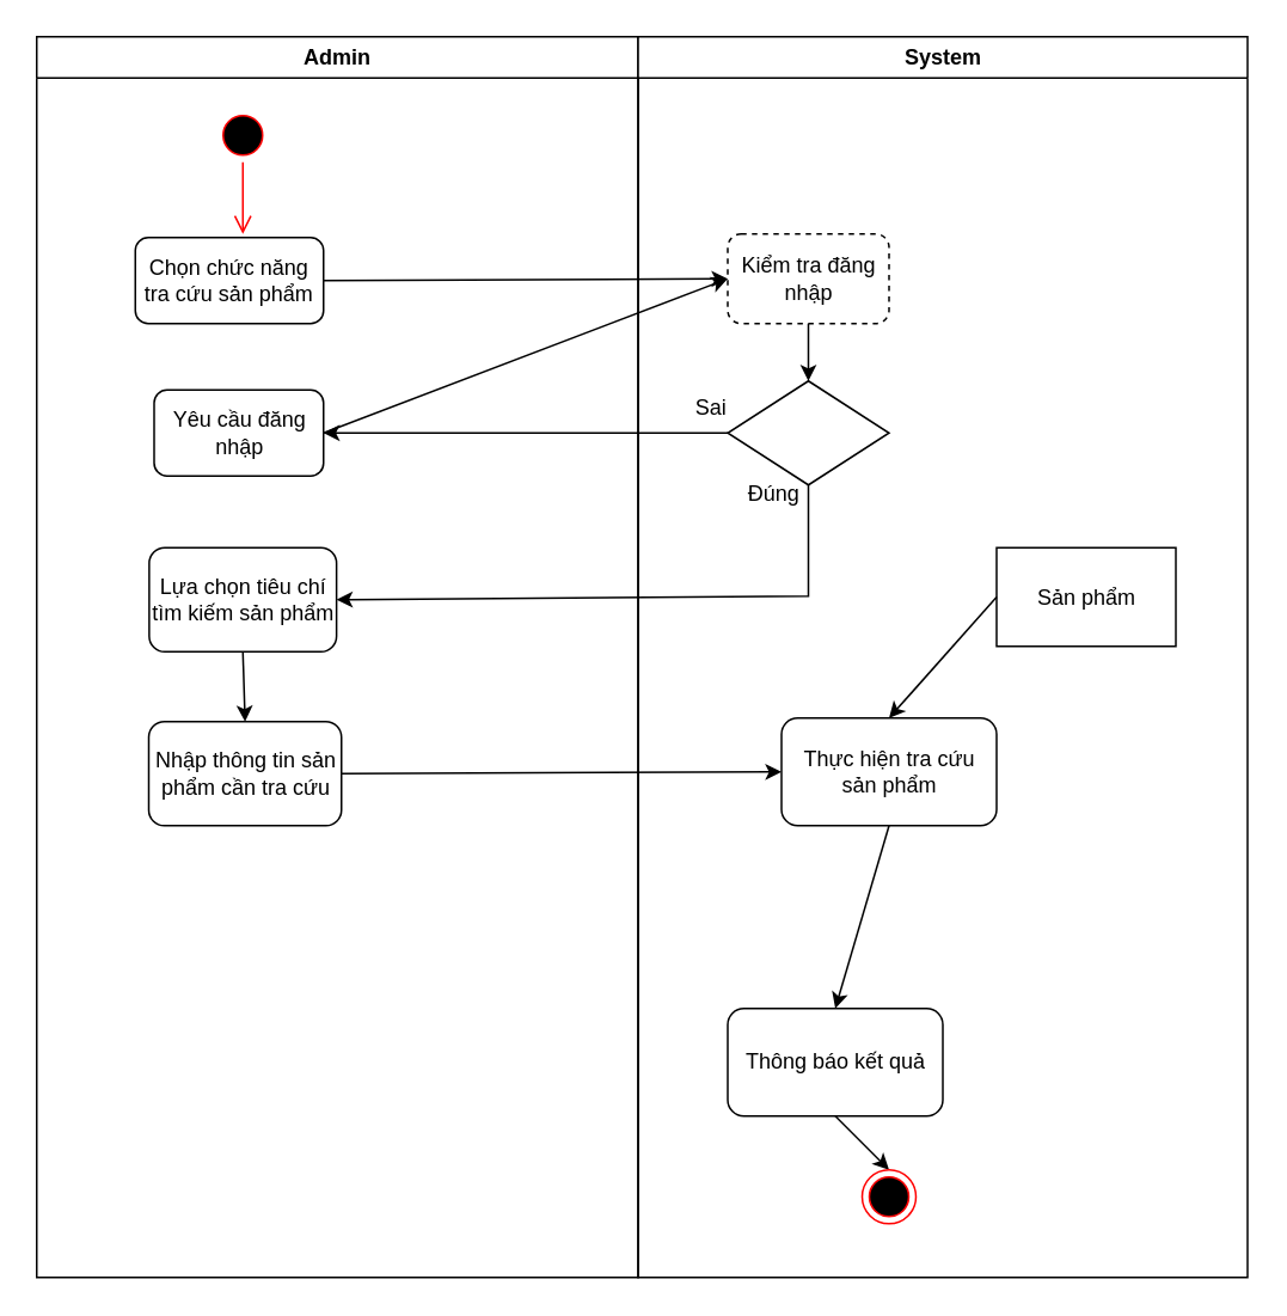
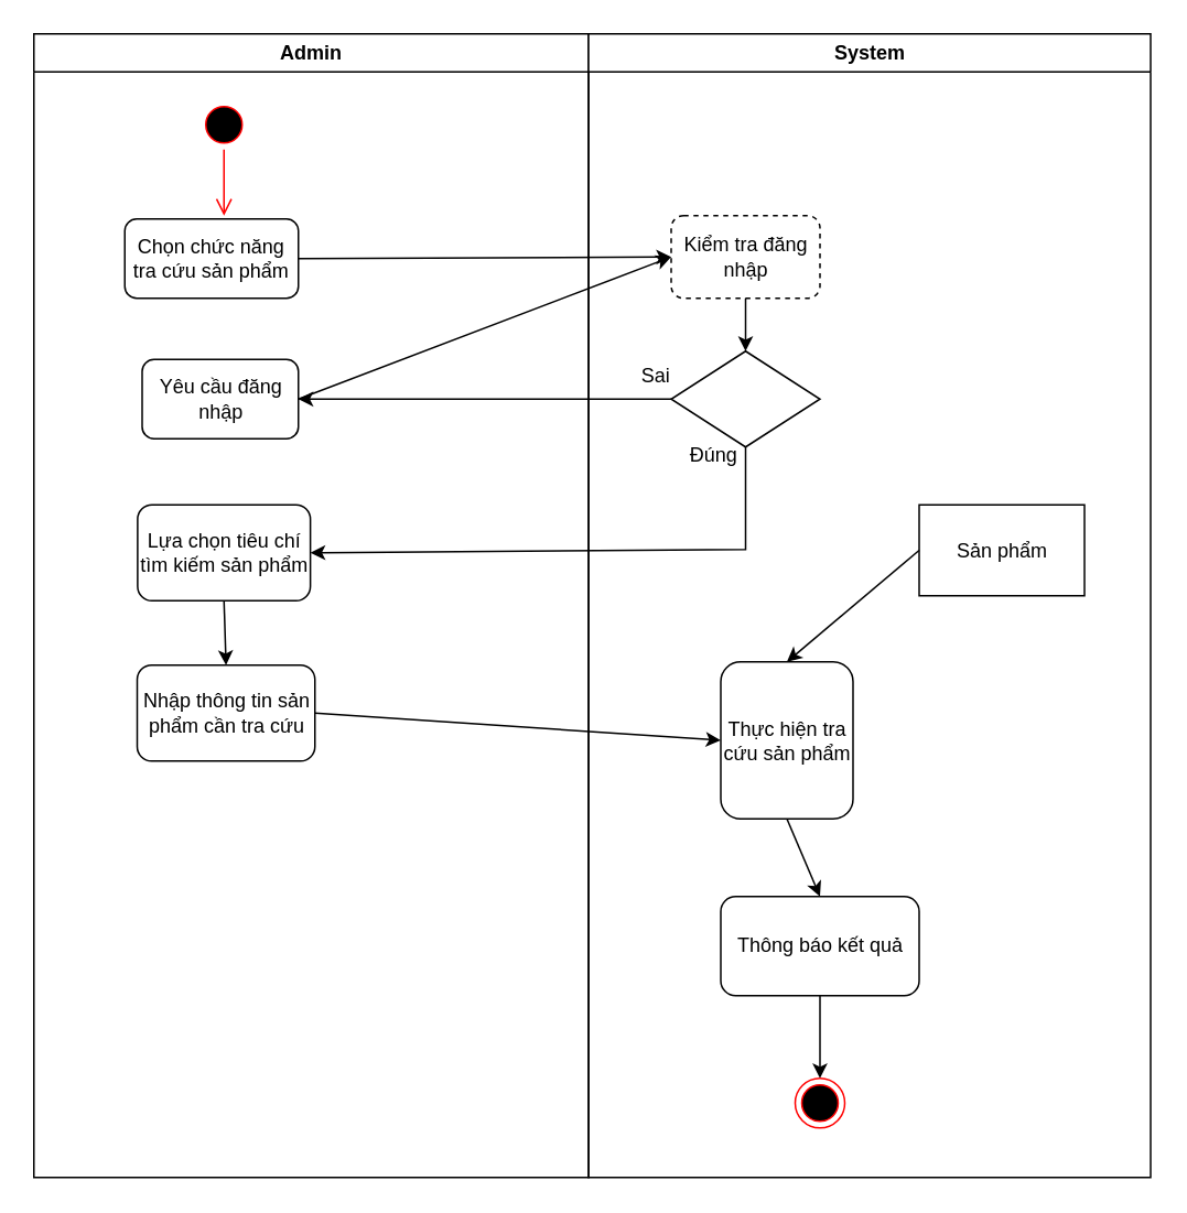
  <mxCell id="0" />
  <mxCell id="1" parent="0" />
  <mxCell id="2" value="Admin" style="swimlane;whiteSpace=wrap" parent="1" vertex="1"><mxGeometry x="20" y="20" width="335.5" height="692" as="geometry" /></mxCell>
  <mxCell id="3" value="" style="ellipse;shape=startState;fillColor=#000000;strokeColor=#ff0000;" parent="2" vertex="1"><mxGeometry x="100" y="40" width="30" height="30" as="geometry" /></mxCell>
  <mxCell id="4" value="" style="edgeStyle=elbowEdgeStyle;elbow=horizontal;verticalAlign=bottom;endArrow=open;endSize=8;strokeColor=#FF0000;endFill=1;rounded=0" parent="2" source="3" edge="1"><mxGeometry x="100" y="40" as="geometry"><mxPoint x="115.382" y="110" as="targetPoint" /></mxGeometry></mxCell>
  <mxCell id="5" value="Chọn chức năng tra cứu sản phẩm" style="rounded=1;whiteSpace=wrap;html=1;" parent="2" vertex="1"><mxGeometry x="55" y="112" width="105" height="48" as="geometry" /></mxCell>
  <mxCell id="6" value="Yêu cầu đăng nhập" style="rounded=1;whiteSpace=wrap;html=1;" vertex="1" parent="2"><mxGeometry x="65.5" y="197" width="94.5" height="48" as="geometry" /></mxCell>
  <mxCell id="7" value="Lựa chọn tiêu chí tìm kiếm sản phẩm" style="rounded=1;whiteSpace=wrap;html=1;" vertex="1" parent="2"><mxGeometry x="62.75" y="285" width="104.5" height="58" as="geometry" /></mxCell>
  <mxCell id="8" value="Nhập thông tin sản phẩm cần tra cứu" style="rounded=1;whiteSpace=wrap;html=1;" vertex="1" parent="2"><mxGeometry x="62.5" y="382" width="107.5" height="58" as="geometry" /></mxCell>
  <mxCell id="9" value="" style="endArrow=classic;html=1;rounded=0;entryX=0.5;entryY=0;entryDx=0;entryDy=0;exitX=0.5;exitY=1;exitDx=0;exitDy=0;" edge="1" parent="2" source="7" target="8"><mxGeometry width="50" height="50" relative="1" as="geometry"><mxPoint x="205.5" y="422" as="sourcePoint" /><mxPoint x="255.5" y="372" as="targetPoint" /></mxGeometry></mxCell>
  <mxCell id="10" value="System" style="swimlane;whiteSpace=wrap" parent="1" vertex="1"><mxGeometry x="355.5" y="20" width="340" height="692" as="geometry" /></mxCell>
  <mxCell id="11" value="Kiểm tra đăng nhập" style="rounded=1;whiteSpace=wrap;html=1;dashed=1;" vertex="1" parent="10"><mxGeometry x="50" y="110" width="90" height="50" as="geometry" /></mxCell>
  <mxCell id="12" value="" style="rhombus;whiteSpace=wrap;html=1;" vertex="1" parent="10"><mxGeometry x="50" y="192" width="90" height="58" as="geometry" /></mxCell>
  <mxCell id="13" value="" style="endArrow=classic;html=1;rounded=0;entryX=0.5;entryY=0;entryDx=0;entryDy=0;exitX=0.5;exitY=1;exitDx=0;exitDy=0;" edge="1" parent="10" source="11" target="12"><mxGeometry width="50" height="50" relative="1" as="geometry"><mxPoint x="-150" y="272" as="sourcePoint" /><mxPoint x="-100" y="222" as="targetPoint" /></mxGeometry></mxCell>
  <mxCell id="14" value="Sai" style="text;html=1;align=center;verticalAlign=middle;resizable=0;points=[];autosize=1;strokeColor=none;fillColor=none;" vertex="1" parent="10"><mxGeometry x="20" y="192" width="40" height="30" as="geometry" /></mxCell>
  <mxCell id="15" value="Đúng" style="text;html=1;align=center;verticalAlign=middle;resizable=0;points=[];autosize=1;strokeColor=none;fillColor=none;" vertex="1" parent="10"><mxGeometry x="50" y="240" width="50" height="30" as="geometry" /></mxCell>
- <mxCell id="16" value="Thực hiện tra cứu sản phẩm" style="rounded=1;whiteSpace=wrap;html=1;" vertex="1" parent="10"><mxGeometry x="80" y="380" width="120" height="60" as="geometry" /></mxCell>
+ <mxCell id="16" value="Thực hiện tra cứu sản phẩm" style="rounded=1;whiteSpace=wrap;html=1;" vertex="1" parent="10"><mxGeometry x="80" y="380" width="80" height="95" as="geometry" /></mxCell>
  <mxCell id="17" value="Sản phẩm" style="rounded=0;whiteSpace=wrap;html=1;" vertex="1" parent="10"><mxGeometry x="200" y="285" width="100" height="55" as="geometry" /></mxCell>
  <mxCell id="18" value="" style="html=1;labelBackgroundColor=#ffffff;startArrow=none;startFill=0;startSize=6;endArrow=classic;endFill=1;endSize=6;jettySize=auto;orthogonalLoop=1;strokeWidth=1;dashed=0;fontSize=14;rounded=0;entryX=0.5;entryY=0;entryDx=0;entryDy=0;exitX=0;exitY=0.5;exitDx=0;exitDy=0;" edge="1" parent="10" source="17" target="16"><mxGeometry width="60" height="60" relative="1" as="geometry"><mxPoint x="192" y="263" as="sourcePoint" /><mxPoint x="140" y="307" as="targetPoint" /></mxGeometry></mxCell>
  <mxCell id="19" value="" style="endArrow=classic;html=1;rounded=0;exitX=0.5;exitY=1;exitDx=0;exitDy=0;entryX=0.5;entryY=0;entryDx=0;entryDy=0;" edge="1" parent="10" source="16" target="20"><mxGeometry width="50" height="50" relative="1" as="geometry"><mxPoint x="130" y="572" as="sourcePoint" /><mxPoint x="140" y="512" as="targetPoint" /></mxGeometry></mxCell>
- <mxCell id="20" value="Thông báo kết quả" style="rounded=1;whiteSpace=wrap;html=1;" vertex="1" parent="10"><mxGeometry x="50" y="542" width="120" height="60" as="geometry" /></mxCell>
+ <mxCell id="20" value="Thông báo kết quả" style="rounded=1;whiteSpace=wrap;html=1;" vertex="1" parent="10"><mxGeometry x="80" y="522" width="120" height="60" as="geometry" /></mxCell>
  <mxCell id="21" value="" style="endArrow=classic;html=1;rounded=0;exitX=0.5;exitY=1;exitDx=0;exitDy=0;entryX=0.5;entryY=0;entryDx=0;entryDy=0;" edge="1" parent="10" source="20" target="22"><mxGeometry width="50" height="50" relative="1" as="geometry"><mxPoint x="70" y="652" as="sourcePoint" /><mxPoint x="140" y="622" as="targetPoint" /></mxGeometry></mxCell>
  <mxCell id="22" value="" style="ellipse;html=1;shape=endState;fillColor=#000000;strokeColor=#ff0000;" vertex="1" parent="10"><mxGeometry x="125" y="632" width="30" height="30" as="geometry" /></mxCell>
  <mxCell id="23" value="" style="endArrow=classic;html=1;rounded=0;exitX=1;exitY=0.5;exitDx=0;exitDy=0;entryX=0;entryY=0.5;entryDx=0;entryDy=0;" edge="1" parent="1" source="5" target="11"><mxGeometry width="50" height="50" relative="1" as="geometry"><mxPoint x="205.5" y="202" as="sourcePoint" /><mxPoint x="405.5" y="156" as="targetPoint" /></mxGeometry></mxCell>
  <mxCell id="24" value="" style="endArrow=classic;html=1;rounded=0;exitX=0;exitY=0.5;exitDx=0;exitDy=0;entryX=1;entryY=0.5;entryDx=0;entryDy=0;" edge="1" parent="1" source="12" target="6"><mxGeometry width="50" height="50" relative="1" as="geometry"><mxPoint x="175.5" y="302" as="sourcePoint" /><mxPoint x="225.5" y="242" as="targetPoint" /></mxGeometry></mxCell>
  <mxCell id="25" value="" style="endArrow=classic;html=1;rounded=0;exitX=1;exitY=0.5;exitDx=0;exitDy=0;entryX=0;entryY=0.5;entryDx=0;entryDy=0;" edge="1" parent="1" source="6" target="11"><mxGeometry width="50" height="50" relative="1" as="geometry"><mxPoint x="265.5" y="232" as="sourcePoint" /><mxPoint x="315.5" y="182" as="targetPoint" /></mxGeometry></mxCell>
  <mxCell id="26" value="" style="endArrow=classic;html=1;rounded=0;exitX=0.5;exitY=1;exitDx=0;exitDy=0;entryX=1;entryY=0.5;entryDx=0;entryDy=0;" edge="1" parent="1" source="12" target="7"><mxGeometry width="50" height="50" relative="1" as="geometry"><mxPoint x="485.5" y="372" as="sourcePoint" /><mxPoint x="450.5" y="332" as="targetPoint" /><Array as="points"><mxPoint x="450.5" y="332" /></Array></mxGeometry></mxCell>
  <mxCell id="27" value="" style="endArrow=classic;html=1;rounded=0;exitX=1;exitY=0.5;exitDx=0;exitDy=0;entryX=0;entryY=0.5;entryDx=0;entryDy=0;" edge="1" parent="1" source="8" target="16"><mxGeometry width="50" height="50" relative="1" as="geometry"><mxPoint x="305.5" y="472" as="sourcePoint" /><mxPoint x="415.5" y="412" as="targetPoint" /></mxGeometry></mxCell>
